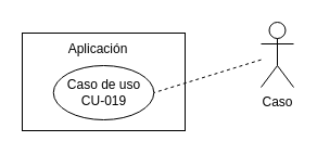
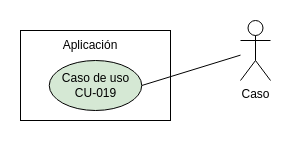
  <mxCell id="0" />
  <mxCell id="1" parent="0" />
  <mxCell id="2" value="" style="rounded=0;whiteSpace=wrap;html=1;" parent="1" vertex="1"><mxGeometry x="20" y="30" width="150" height="90" as="geometry" /></mxCell>
- <mxCell id="3" style="rounded=0;orthogonalLoop=1;jettySize=auto;html=1;entryX=1;entryY=0.5;entryDx=0;entryDy=0;strokeColor=default;endArrow=none;endFill=0;dashed=1;" parent="1" source="4" target="6" edge="1"><mxGeometry relative="1" as="geometry" /></mxCell>
+ <mxCell id="3" style="rounded=0;orthogonalLoop=1;jettySize=auto;html=1;entryX=1;entryY=0.5;entryDx=0;entryDy=0;strokeColor=default;endArrow=none;endFill=0;" parent="1" source="4" target="6" edge="1"><mxGeometry relative="1" as="geometry" /></mxCell>
  <mxCell id="4" value="Caso" style="shape=umlActor;verticalLabelPosition=bottom;verticalAlign=top;html=1;outlineConnect=0;" parent="1" vertex="1"><mxGeometry x="240" y="20" width="30" height="60" as="geometry" /></mxCell>
  <mxCell id="5" value="Aplicación" style="text;html=1;align=center;verticalAlign=middle;whiteSpace=wrap;rounded=0;" parent="1" vertex="1"><mxGeometry x="60" y="30" width="60" height="30" as="geometry" /></mxCell>
- <mxCell id="6" value="Caso de uso&lt;div&gt;CU-019&lt;/div&gt;" style="ellipse;whiteSpace=wrap;html=1;" parent="1" vertex="1"><mxGeometry x="48.75" y="60" width="92.5" height="50" as="geometry" /></mxCell>
+ <mxCell id="6" value="Caso de uso&lt;div&gt;CU-019&lt;/div&gt;" style="ellipse;whiteSpace=wrap;html=1;fillColor=#d5e8d4;" parent="1" vertex="1"><mxGeometry x="48.75" y="60" width="92.5" height="50" as="geometry" /></mxCell>
